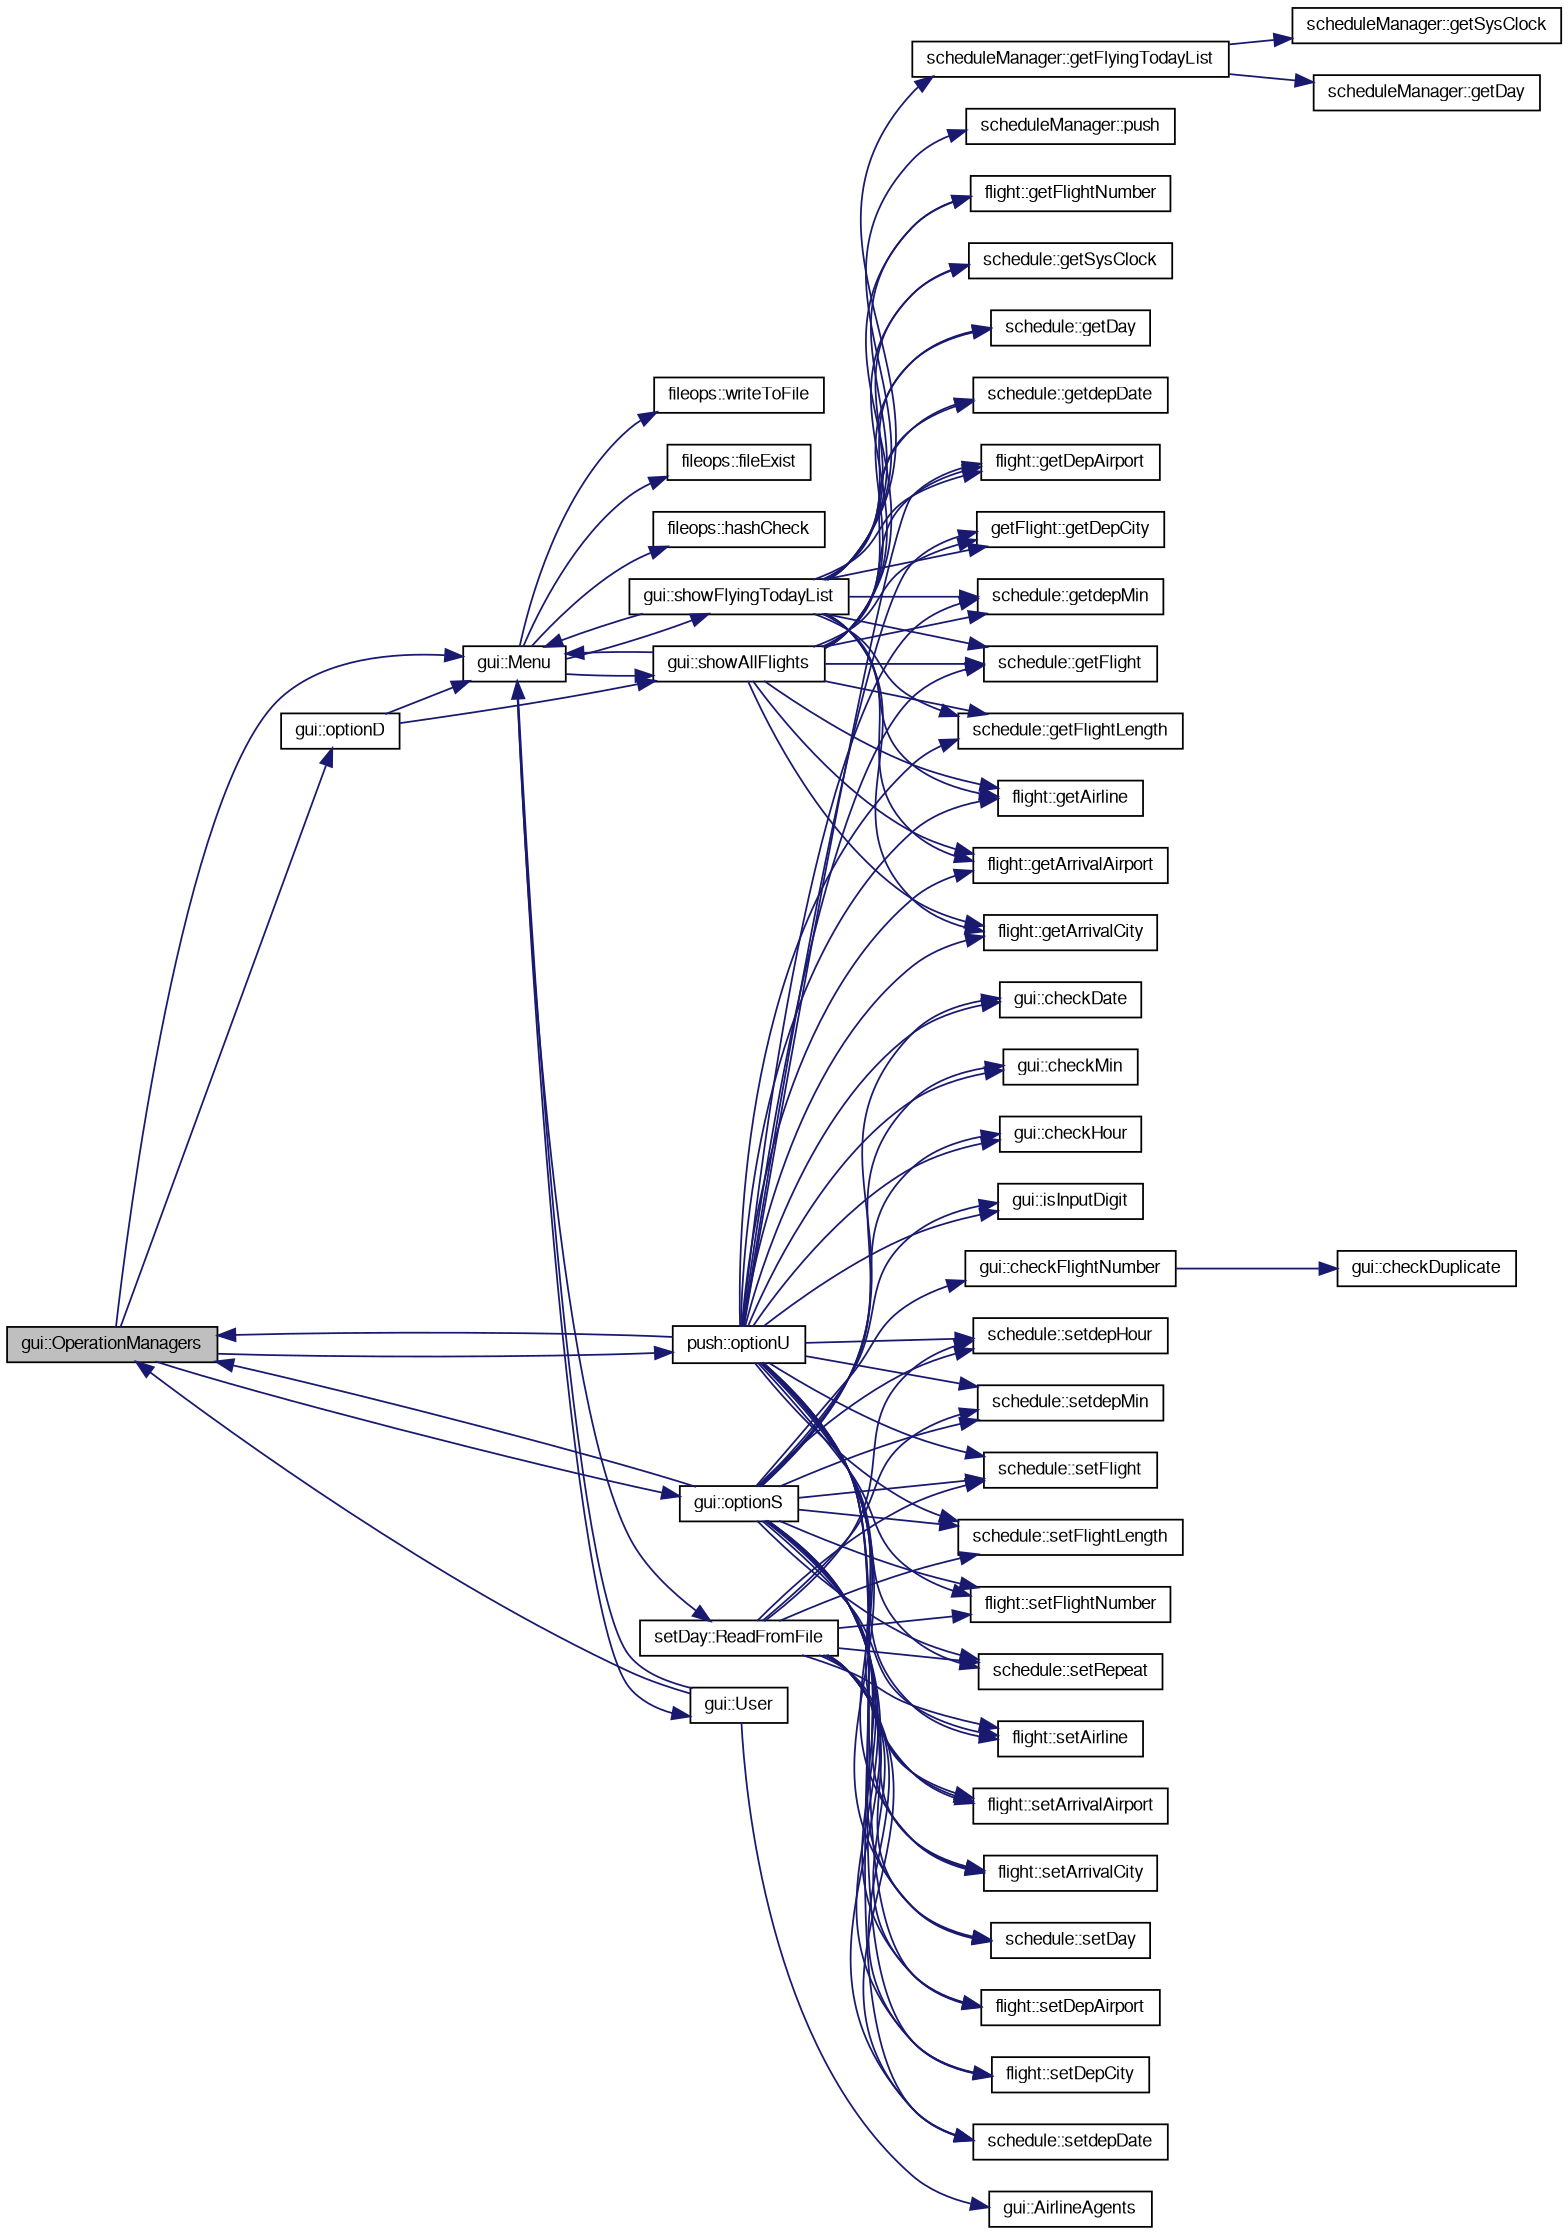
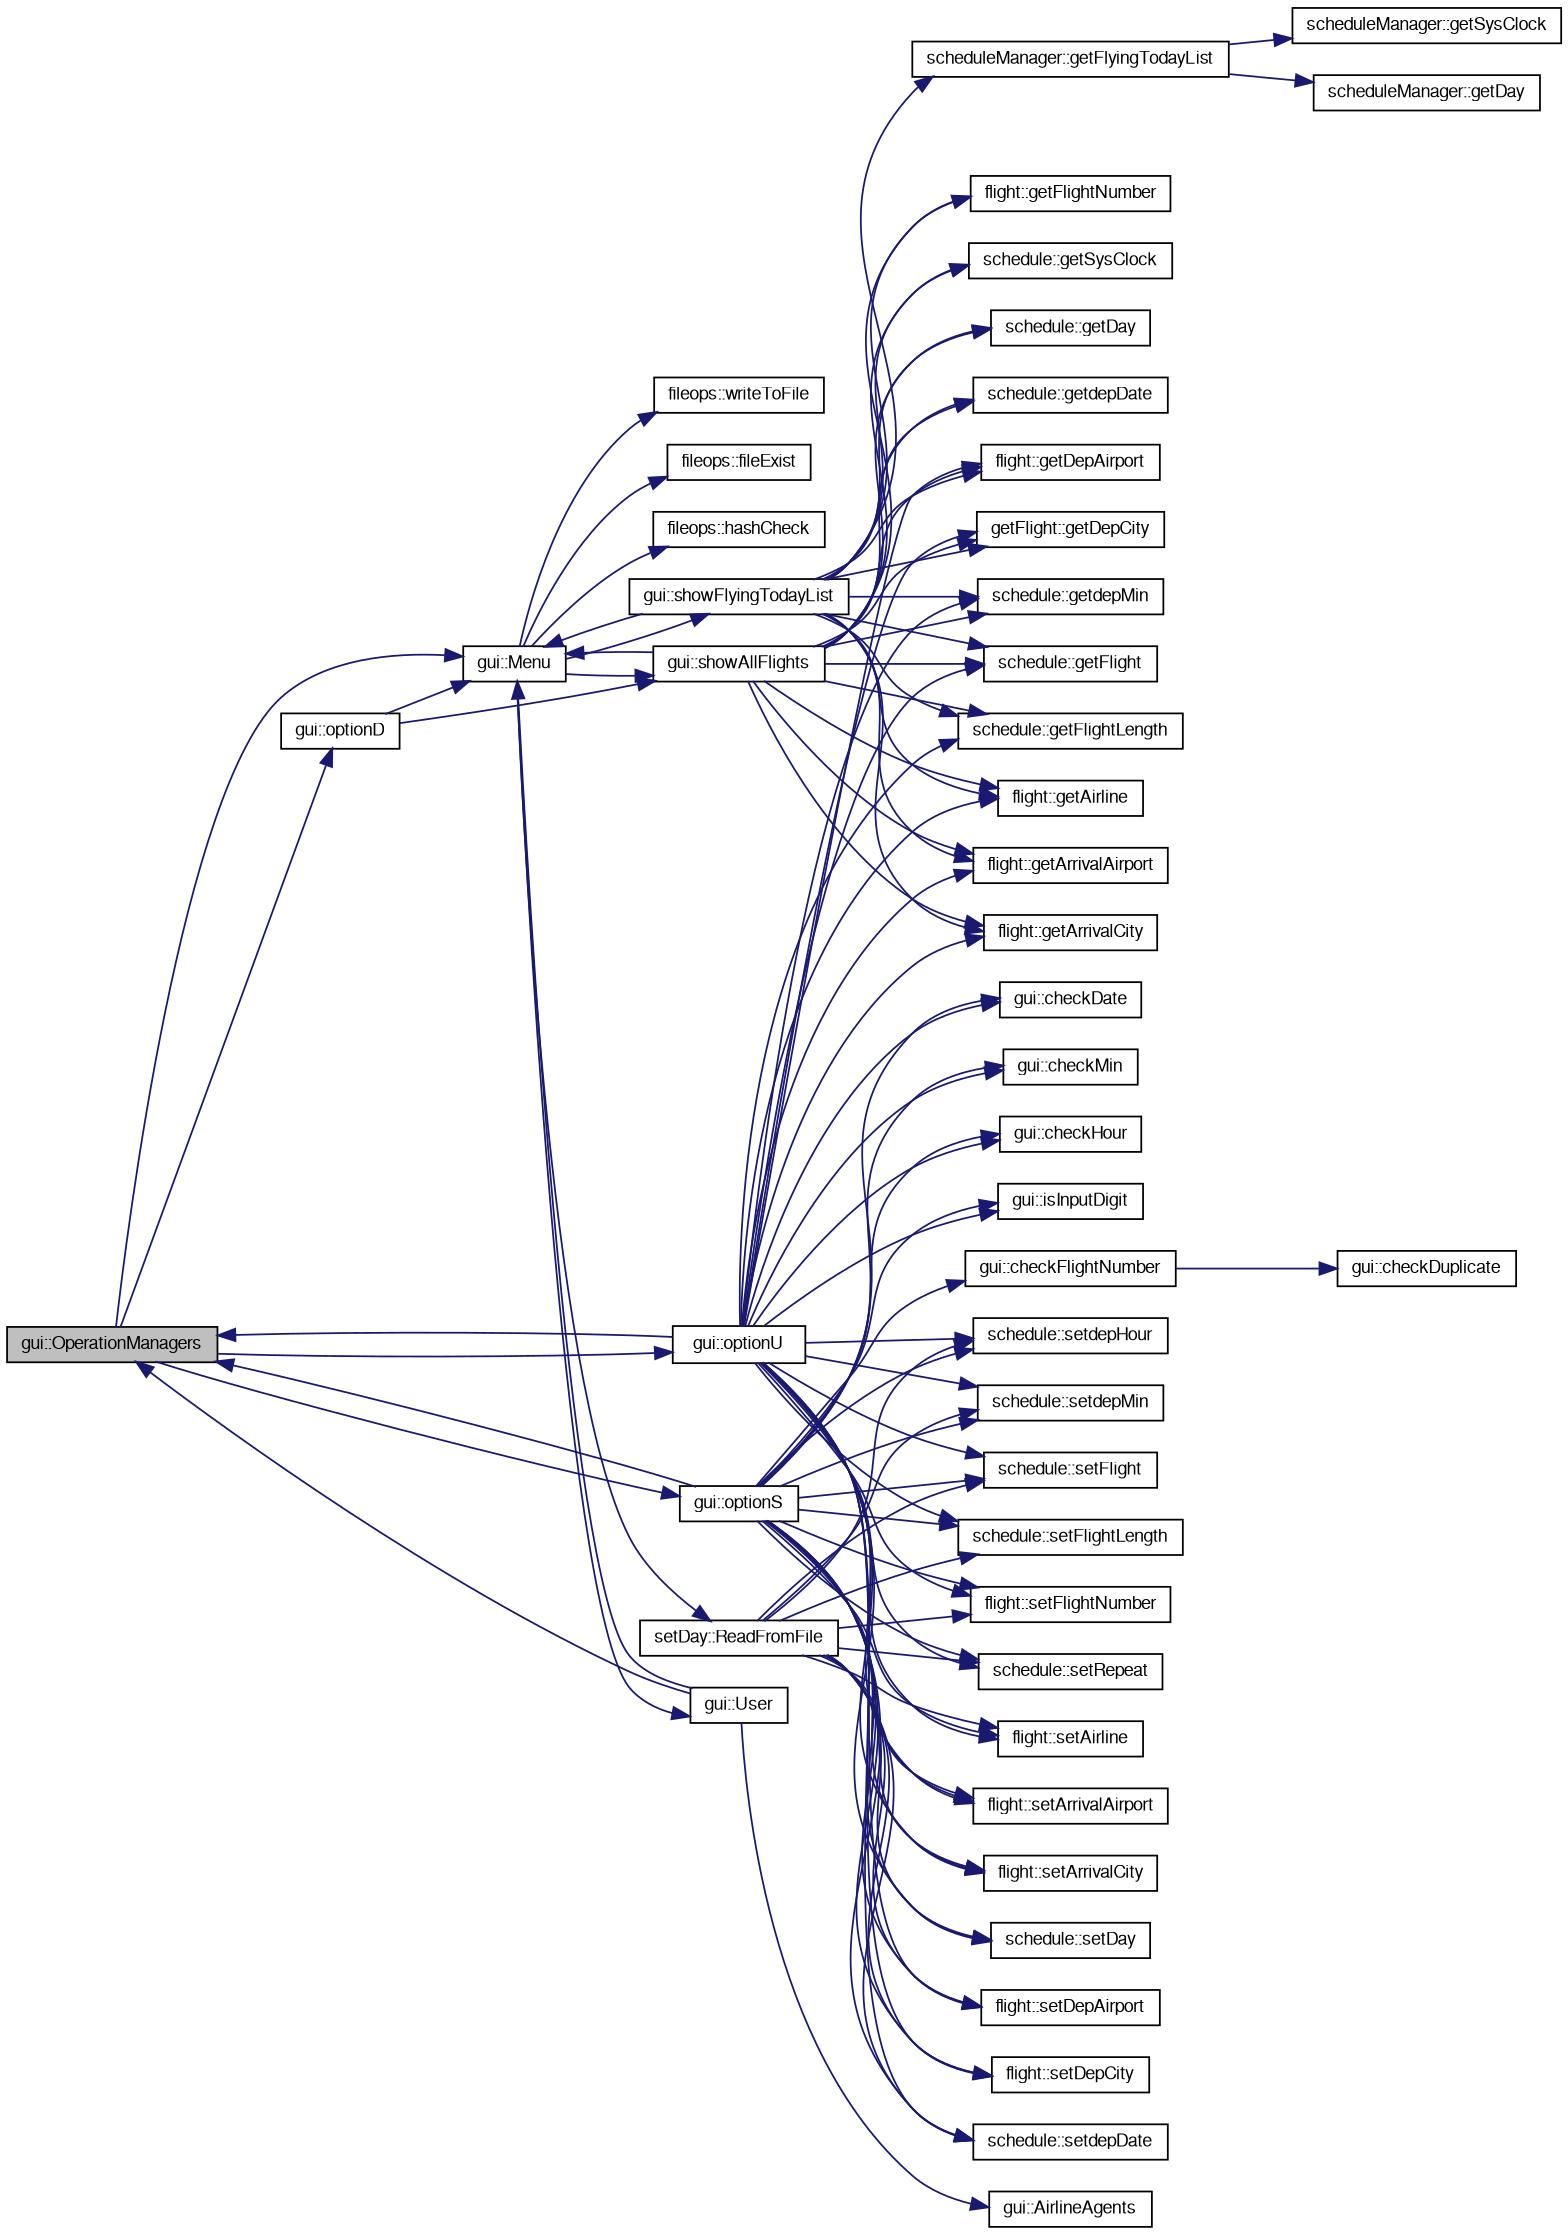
  digraph {
    rankdir=LR
    node [color=black fillcolor=white fontname=FreeSans fontsize=10 shape=record style=filled]
    edge [color=midnightblue fontname=FreeSans fontsize=10 labelfontname=FreeSans labelfontsize=10 style=solid]
    n1 [fillcolor=grey75 fontcolor=black height=0.2 label="gui::OperationManagers" width=0.4]
    n2 [height=0.2 label="gui::Menu" width=0.4]
    n3 [height=0.2 label="gui::optionD" width=0.4]
    n4 [height=0.2 label="gui::optionS" width=0.4]
-   n5 [height=0.2 label="push::optionU" width=0.4]
+   n5 [height=0.2 label="gui::optionU" width=0.4]
    n6 [height=0.2 label="fileops::fileExist" width=0.4]
    n7 [height=0.2 label="fileops::hashCheck" width=0.4]
    n8 [height=0.2 label="setDay::ReadFromFile" width=0.4]
    n9 [height=0.2 label="gui::showAllFlights" width=0.4]
    n10 [height=0.2 label="gui::showFlyingTodayList" width=0.4]
    n11 [height=0.2 label="gui::User" width=0.4]
    n12 [height=0.2 label="fileops::writeToFile" width=0.4]
    n13 [height=0.2 label="flight::setAirline" width=0.4]
    n14 [height=0.2 label="flight::setArrivalAirport" width=0.4]
    n15 [height=0.2 label="flight::setArrivalCity" width=0.4]
    n16 [height=0.2 label="schedule::setDay" width=0.4]
    n17 [height=0.2 label="flight::setDepAirport" width=0.4]
    n18 [height=0.2 label="flight::setDepCity" width=0.4]
    n19 [height=0.2 label="schedule::setdepDate" width=0.4]
    n20 [height=0.2 label="schedule::setdepHour" width=0.4]
    n21 [height=0.2 label="schedule::setdepMin" width=0.4]
    n22 [height=0.2 label="schedule::setFlight" width=0.4]
    n23 [height=0.2 label="schedule::setFlightLength" width=0.4]
    n24 [height=0.2 label="flight::setFlightNumber" width=0.4]
    n25 [height=0.2 label="schedule::setRepeat" width=0.4]
    n26 [height=0.2 label="gui::checkDate" width=0.4]
    n27 [height=0.2 label="gui::checkFlightNumber" width=0.4]
    n28 [height=0.2 label="gui::checkHour" width=0.4]
    n29 [height=0.2 label="gui::checkMin" width=0.4]
    n30 [height=0.2 label="gui::isInputDigit" width=0.4]
    n31 [height=0.2 label="flight::getAirline" width=0.4]
    n32 [height=0.2 label="flight::getArrivalAirport" width=0.4]
    n33 [height=0.2 label="flight::getArrivalCity" width=0.4]
    n34 [height=0.2 label="flight::getDepAirport" width=0.4]
    n35 [height=0.2 label="getFlight::getDepCity" width=0.4]
    n36 [height=0.2 label="schedule::getdepMin" width=0.4]
    n37 [height=0.2 label="schedule::getFlight" width=0.4]
    n38 [height=0.2 label="schedule::getFlightLength" width=0.4]
    n39 [height=0.2 label="schedule::getDay" width=0.4]
    n40 [height=0.2 label="schedule::getdepDate" width=0.4]
    n41 [height=0.2 label="flight::getFlightNumber" width=0.4]
    n42 [height=0.2 label="schedule::getSysClock" width=0.4]
    n43 [height=0.2 label="scheduleManager::getFlyingTodayList" width=0.4]
-   n44 [height=0.2 label="scheduleManager::push" width=0.4]
    n45 [height=0.2 label="gui::AirlineAgents" width=0.4]
    n46 [height=0.2 label="scheduleManager::getDay" width=0.4]
    n47 [height=0.2 label="scheduleManager::getSysClock" width=0.4]
    n48 [height=0.2 label="gui::checkDuplicate" width=0.4]
    n1 -> n2
    n1 -> n3
    n1 -> n4
    n1 -> n5
    n2 -> n6
    n2 -> n7
    n2 -> n8
    n2 -> n9
    n2 -> n10
    n2 -> n11
    n2 -> n12
    n3 -> n2
    n3 -> n9
    n4 -> n1
    n4 -> n13
    n4 -> n14
    n4 -> n15
    n4 -> n16
    n4 -> n17
    n4 -> n18
    n4 -> n19
    n4 -> n20
    n4 -> n21
    n4 -> n22
    n4 -> n23
    n4 -> n24
    n4 -> n25
    n4 -> n26
    n4 -> n27
    n4 -> n28
    n4 -> n29
    n4 -> n30
    n5 -> n1
    n5 -> n13
    n5 -> n14
    n5 -> n15
    n5 -> n16
    n5 -> n17
    n5 -> n18
    n5 -> n19
    n5 -> n20
    n5 -> n21
    n5 -> n22
    n5 -> n23
    n5 -> n24
    n5 -> n25
    n5 -> n26
    n5 -> n28
    n5 -> n29
    n5 -> n30
    n5 -> n31
    n5 -> n32
    n5 -> n33
    n5 -> n34
    n5 -> n35
    n5 -> n36
    n5 -> n37
    n5 -> n38
    n8 -> n13
    n8 -> n14
    n8 -> n15
    n8 -> n16
    n8 -> n17
    n8 -> n18
    n8 -> n19
    n8 -> n20
    n8 -> n21
    n8 -> n22
    n8 -> n23
    n8 -> n24
    n8 -> n25
    n9 -> n2
    n9 -> n31
    n9 -> n32
    n9 -> n33
    n9 -> n34
    n9 -> n35
    n9 -> n36
    n9 -> n37
    n9 -> n38
    n9 -> n39
    n9 -> n40
    n9 -> n41
    n9 -> n42
    n10 -> n2
    n10 -> n31
    n10 -> n32
    n10 -> n33
    n10 -> n34
    n10 -> n35
    n10 -> n36
    n10 -> n37
    n10 -> n38
    n10 -> n39
    n10 -> n40
    n10 -> n41
    n10 -> n42
    n10 -> n43
-   n10 -> n44
    n11 -> n1
    n11 -> n2
    n11 -> n45
    n27 -> n48
    n43 -> n46
    n43 -> n47
  }
